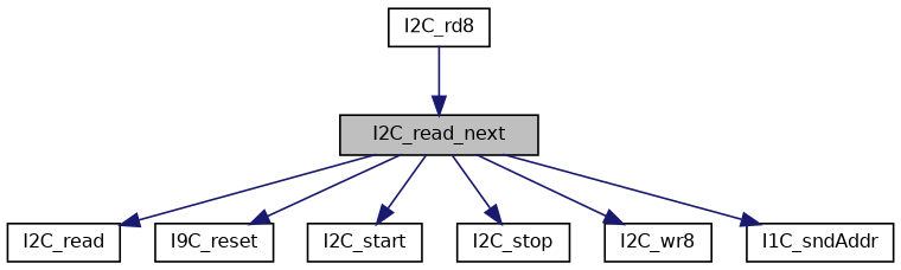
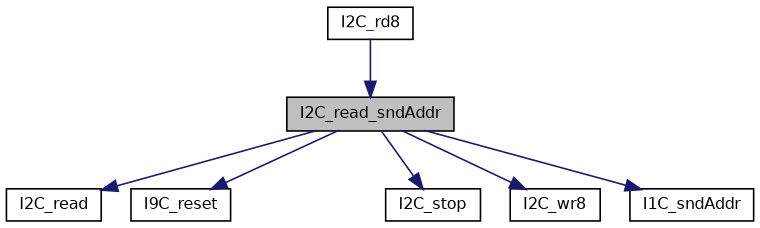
  digraph {
    rankdir=TB
    node [color=black fillcolor=white fontname=Helvetica fontsize=10 shape=record style=filled]
    edge [color=midnightblue fontname=Helvetica fontsize=10 labelfontname=Helvetica labelfontsize=10 style=solid]
-   n1 [fillcolor=grey75 fontcolor=black height=0.2 label=I2C_read_next width=0.4]
+   n1 [fillcolor=grey75 fontcolor=black height=0.2 label=I2C_read_sndAddr width=0.4]
    n2 [height=0.2 label=I2C_read width=0.4]
    n3 [height=0.2 label=I9C_reset width=0.4]
-   n4 [height=0.2 label=I2C_start width=0.4]
    n5 [height=0.2 label=I2C_stop width=0.4]
    n6 [height=0.2 label=I2C_wr8 width=0.4]
    n7 [height=0.2 label=I1C_sndAddr width=0.4]
    n8 [height=0.2 label=I2C_rd8 width=0.4]
    n1 -> n2
    n1 -> n3
-   n1 -> n4
    n1 -> n5
    n1 -> n6
    n1 -> n7
    n8 -> n1
  }
